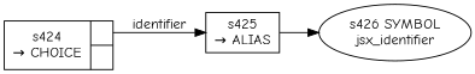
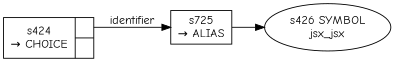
  digraph {
    fontname="Comic Neue"
    rankdir=LR
    node [fixedsize=false fontname="Comic Neue" peripheries=1 shape=record]
    edge [fontname="Comic Neue"]
    n1 [label="{s424\n&rarr; CHOICE|{<p0>|<p1>}}"]
-   n2 [label="s425\n&rarr; ALIAS"]
-   n3 [label="s426 SYMBOL\njsx_identifier" fixedsize="" peripheries="" shape=""]
+   n2 [label="s725\n&rarr; ALIAS"]
+   n3 [label="s426 SYMBOL\njsx_jsx" fixedsize="" peripheries="" shape=""]
    n1 -> n2 [label=identifier tailport=p0]
    n2 -> n3
  }
